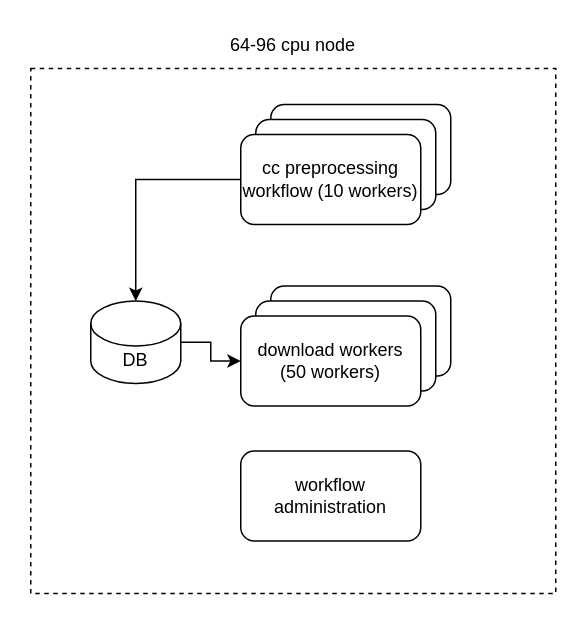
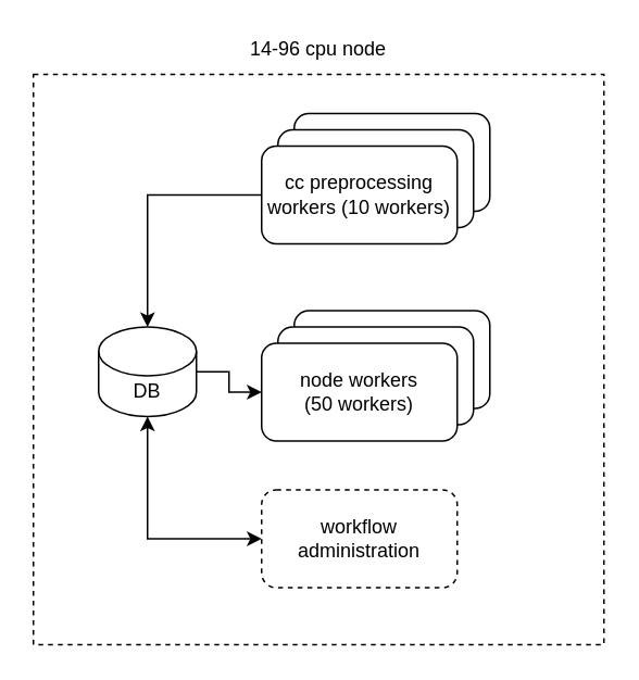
  <mxCell id="0" />
  <mxCell id="1" parent="0" />
  <mxCell id="2" style="edgeStyle=orthogonalEdgeStyle;rounded=0;orthogonalLoop=1;jettySize=auto;html=1;entryX=0;entryY=0.5;entryDx=0;entryDy=0;" edge="1" parent="1" source="4" target="11"><mxGeometry relative="1" as="geometry" /></mxCell>
+ <mxCell id="3" style="edgeStyle=orthogonalEdgeStyle;rounded=0;orthogonalLoop=1;jettySize=auto;html=1;exitX=0.5;exitY=1;exitDx=0;exitDy=0;exitPerimeter=0;entryX=0;entryY=0.5;entryDx=0;entryDy=0;startArrow=classic;startFill=1;" edge="1" parent="1" source="4" target="12"><mxGeometry relative="1" as="geometry" /></mxCell>
  <mxCell id="4" value="DB" style="shape=cylinder3;whiteSpace=wrap;html=1;boundedLbl=1;backgroundOutline=1;size=15;" vertex="1" parent="1"><mxGeometry x="60" y="200" width="60" height="55" as="geometry" /></mxCell>
  <mxCell id="5" value="" style="rounded=1;whiteSpace=wrap;html=1;" vertex="1" parent="1"><mxGeometry x="180" y="69" width="120" height="60" as="geometry" /></mxCell>
  <mxCell id="6" value="" style="rounded=1;whiteSpace=wrap;html=1;" vertex="1" parent="1"><mxGeometry x="170" y="79" width="120" height="60" as="geometry" /></mxCell>
  <mxCell id="7" style="edgeStyle=orthogonalEdgeStyle;rounded=0;orthogonalLoop=1;jettySize=auto;html=1;exitX=0;exitY=0.5;exitDx=0;exitDy=0;entryX=0.5;entryY=0;entryDx=0;entryDy=0;entryPerimeter=0;" edge="1" parent="1" source="8" target="4"><mxGeometry relative="1" as="geometry" /></mxCell>
- <mxCell id="8" value="cc preprocessing workflow (10 workers)" style="rounded=1;whiteSpace=wrap;html=1;" vertex="1" parent="1"><mxGeometry x="160" y="89" width="120" height="60" as="geometry" /></mxCell>
+ <mxCell id="8" value="cc preprocessing workers (10 workers)" style="rounded=1;whiteSpace=wrap;html=1;" vertex="1" parent="1"><mxGeometry x="160" y="89" width="120" height="60" as="geometry" /></mxCell>
  <mxCell id="9" value="" style="rounded=1;whiteSpace=wrap;html=1;" vertex="1" parent="1"><mxGeometry x="180" y="190" width="120" height="60" as="geometry" /></mxCell>
  <mxCell id="10" value="" style="rounded=1;whiteSpace=wrap;html=1;" vertex="1" parent="1"><mxGeometry x="170" y="200" width="120" height="60" as="geometry" /></mxCell>
- <mxCell id="11" value="download workers&lt;br&gt;(50 workers)" style="rounded=1;whiteSpace=wrap;html=1;" vertex="1" parent="1"><mxGeometry x="160" y="210" width="120" height="60" as="geometry" /></mxCell>
- <mxCell id="12" value="workflow administration" style="rounded=1;whiteSpace=wrap;html=1;" vertex="1" parent="1"><mxGeometry x="160" y="300" width="120" height="60" as="geometry" /></mxCell>
+ <mxCell id="11" value="node workers&lt;br&gt;(50 workers)" style="rounded=1;whiteSpace=wrap;html=1;" vertex="1" parent="1"><mxGeometry x="160" y="210" width="120" height="60" as="geometry" /></mxCell>
+ <mxCell id="12" value="workflow administration" style="rounded=1;whiteSpace=wrap;html=1;dashed=1;" vertex="1" parent="1"><mxGeometry x="160" y="300" width="120" height="60" as="geometry" /></mxCell>
  <mxCell id="13" value="" style="whiteSpace=wrap;html=1;aspect=fixed;fillColor=none;dashed=1;" vertex="1" parent="1"><mxGeometry x="20" y="45" width="350" height="350" as="geometry" /></mxCell>
- <mxCell id="14" value="64-96 cpu node" style="text;html=1;strokeColor=none;fillColor=none;align=center;verticalAlign=middle;whiteSpace=wrap;rounded=0;dashed=1;" vertex="1" parent="1"><mxGeometry x="110" y="20" width="170" height="20" as="geometry" /></mxCell>
+ <mxCell id="14" value="14-96 cpu node" style="text;html=1;strokeColor=none;fillColor=none;align=center;verticalAlign=middle;whiteSpace=wrap;rounded=0;dashed=1;" vertex="1" parent="1"><mxGeometry x="110" y="20" width="170" height="20" as="geometry" /></mxCell>
